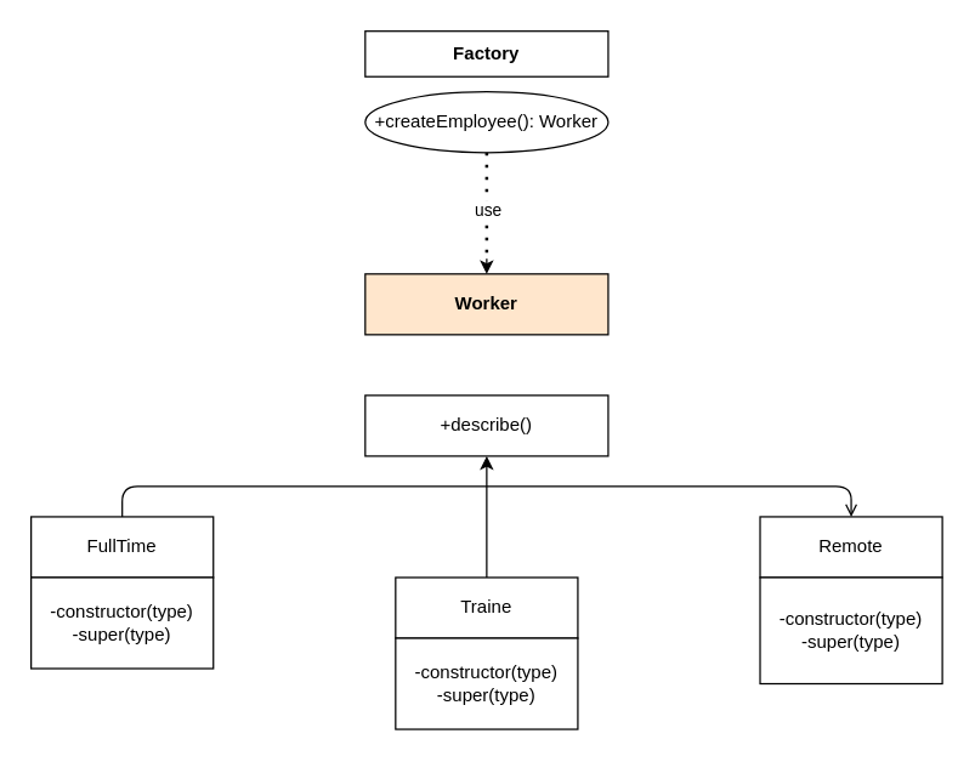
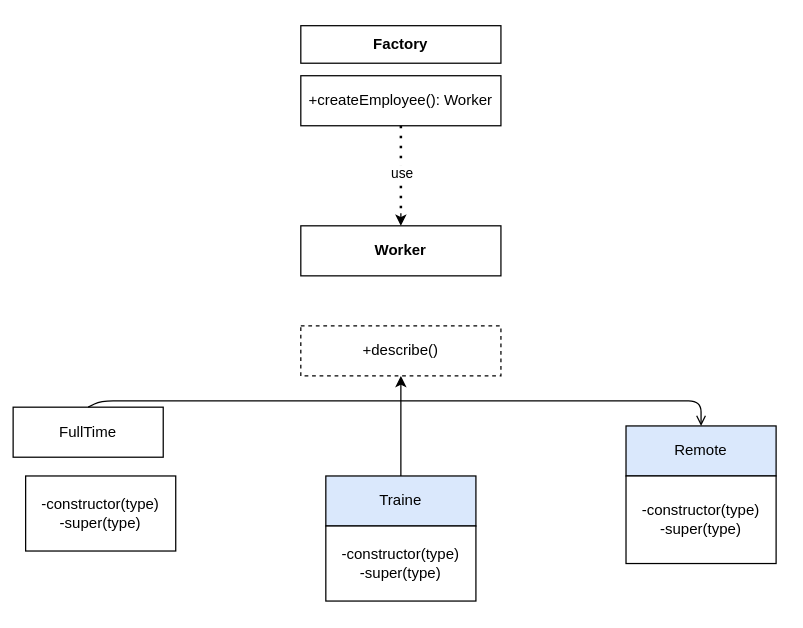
  <mxCell id="0" />
  <mxCell id="1" parent="0" />
  <mxCell id="2" value="&lt;b&gt;Factory&lt;/b&gt;" style="rounded=0;whiteSpace=wrap;html=1;" parent="1" vertex="1"><mxGeometry x="240" y="20" width="160" height="30" as="geometry" /></mxCell>
- <mxCell id="3" value="+createEmployee(): Worker" style="ellipse;whiteSpace=wrap;html=1;" parent="1" vertex="1"><mxGeometry x="240" y="60" width="160" height="40" as="geometry" /></mxCell>
- <mxCell id="4" value="&lt;b&gt;Worker&lt;/b&gt;" style="rounded=0;whiteSpace=wrap;html=1;fillColor=#ffe6cc;" parent="1" vertex="1"><mxGeometry x="240" y="180" width="160" height="40" as="geometry" /></mxCell>
- <mxCell id="5" value="+describe()" style="rounded=0;whiteSpace=wrap;html=1;" parent="1" vertex="1"><mxGeometry x="240" y="260" width="160" height="40" as="geometry" /></mxCell>
- <mxCell id="6" value="FullTime" style="rounded=0;whiteSpace=wrap;html=1;" parent="1" vertex="1"><mxGeometry x="20" y="340" width="120" height="40" as="geometry" /></mxCell>
- <mxCell id="7" value="Traine" style="rounded=0;whiteSpace=wrap;html=1;" parent="1" vertex="1"><mxGeometry x="260" y="380" width="120" height="40" as="geometry" /></mxCell>
- <mxCell id="8" value="Remote" style="rounded=0;whiteSpace=wrap;html=1;" parent="1" vertex="1"><mxGeometry x="500" y="340" width="120" height="40" as="geometry" /></mxCell>
+ <mxCell id="3" value="+createEmployee(): Worker" style="rounded=0;whiteSpace=wrap;html=1;" parent="1" vertex="1"><mxGeometry x="240" y="60" width="160" height="40" as="geometry" /></mxCell>
+ <mxCell id="4" value="&lt;b&gt;Worker&lt;/b&gt;" style="rounded=0;whiteSpace=wrap;html=1;" parent="1" vertex="1"><mxGeometry x="240" y="180" width="160" height="40" as="geometry" /></mxCell>
+ <mxCell id="5" value="+describe()" style="rounded=0;whiteSpace=wrap;html=1;dashed=1;" parent="1" vertex="1"><mxGeometry x="240" y="260" width="160" height="40" as="geometry" /></mxCell>
+ <mxCell id="6" value="FullTime" style="rounded=0;whiteSpace=wrap;html=1;" parent="1" vertex="1"><mxGeometry x="10" y="325" width="120" height="40" as="geometry" /></mxCell>
+ <mxCell id="7" value="Traine" style="rounded=0;whiteSpace=wrap;html=1;fillColor=#dae8fc;" parent="1" vertex="1"><mxGeometry x="260" y="380" width="120" height="40" as="geometry" /></mxCell>
+ <mxCell id="8" value="Remote" style="rounded=0;whiteSpace=wrap;html=1;fillColor=#dae8fc;" parent="1" vertex="1"><mxGeometry x="500" y="340" width="120" height="40" as="geometry" /></mxCell>
  <mxCell id="9" value="&lt;span&gt;-constructor(type)&lt;/span&gt;&lt;br&gt;&lt;span&gt;-super(type)&lt;/span&gt;" style="rounded=0;whiteSpace=wrap;html=1;" parent="1" vertex="1"><mxGeometry x="20" y="380" width="120" height="60" as="geometry" /></mxCell>
  <mxCell id="10" value="&lt;span&gt;-constructor(type)&lt;/span&gt;&lt;br&gt;&lt;span&gt;-super(type)&lt;/span&gt;" style="rounded=0;whiteSpace=wrap;html=1;" parent="1" vertex="1"><mxGeometry x="260" y="420" width="120" height="60" as="geometry" /></mxCell>
  <mxCell id="11" value="-constructor(type)&lt;br&gt;-super(type)" style="rounded=0;whiteSpace=wrap;html=1;" parent="1" vertex="1"><mxGeometry x="500" y="380" width="120" height="70" as="geometry" /></mxCell>
  <mxCell id="12" value="" style="endArrow=none;dashed=1;html=1;dashPattern=1 3;strokeWidth=2;exitX=0.5;exitY=1;exitDx=0;exitDy=0;" parent="1" source="3" edge="1"><mxGeometry width="50" height="50" relative="1" as="geometry"><mxPoint x="310" y="160" as="sourcePoint" /><mxPoint x="320" y="170" as="targetPoint" /><Array as="points"><mxPoint x="320" y="140" /></Array></mxGeometry></mxCell>
  <mxCell id="13" value="use" style="edgeLabel;html=1;align=center;verticalAlign=middle;resizable=0;points=[];" parent="12" vertex="1" connectable="0"><mxGeometry x="0.054" relative="1" as="geometry"><mxPoint as="offset" /></mxGeometry></mxCell>
  <mxCell id="14" value="" style="endArrow=classic;html=1;" parent="1" edge="1"><mxGeometry width="50" height="50" relative="1" as="geometry"><mxPoint x="320" y="170" as="sourcePoint" /><mxPoint x="320" y="180" as="targetPoint" /><Array as="points"><mxPoint x="320" y="180" /></Array></mxGeometry></mxCell>
  <mxCell id="15" value="" style="endArrow=open;html=1;exitX=0.5;exitY=0;exitDx=0;exitDy=0;entryX=0.5;entryY=0;entryDx=0;entryDy=0;" parent="1" source="6" target="8" edge="1"><mxGeometry width="50" height="50" relative="1" as="geometry"><mxPoint x="310" y="320" as="sourcePoint" /><mxPoint x="560" y="320" as="targetPoint" /><Array as="points"><mxPoint x="80" y="320" /><mxPoint x="560" y="320" /></Array></mxGeometry></mxCell>
  <mxCell id="16" value="" style="endArrow=none;html=1;" parent="1" edge="1"><mxGeometry width="50" height="50" relative="1" as="geometry"><mxPoint x="320" y="380" as="sourcePoint" /><mxPoint x="320" y="320" as="targetPoint" /></mxGeometry></mxCell>
  <mxCell id="17" value="" style="endArrow=classic;html=1;entryX=0.5;entryY=1;entryDx=0;entryDy=0;" parent="1" target="5" edge="1"><mxGeometry width="50" height="50" relative="1" as="geometry"><mxPoint x="320" y="320" as="sourcePoint" /><mxPoint x="370" y="270" as="targetPoint" /></mxGeometry></mxCell>
